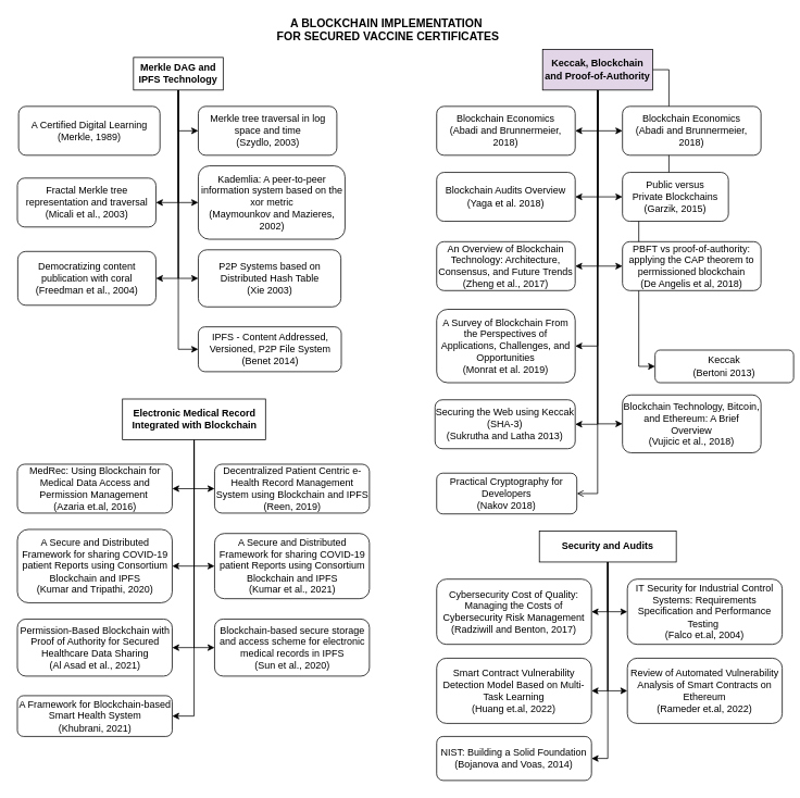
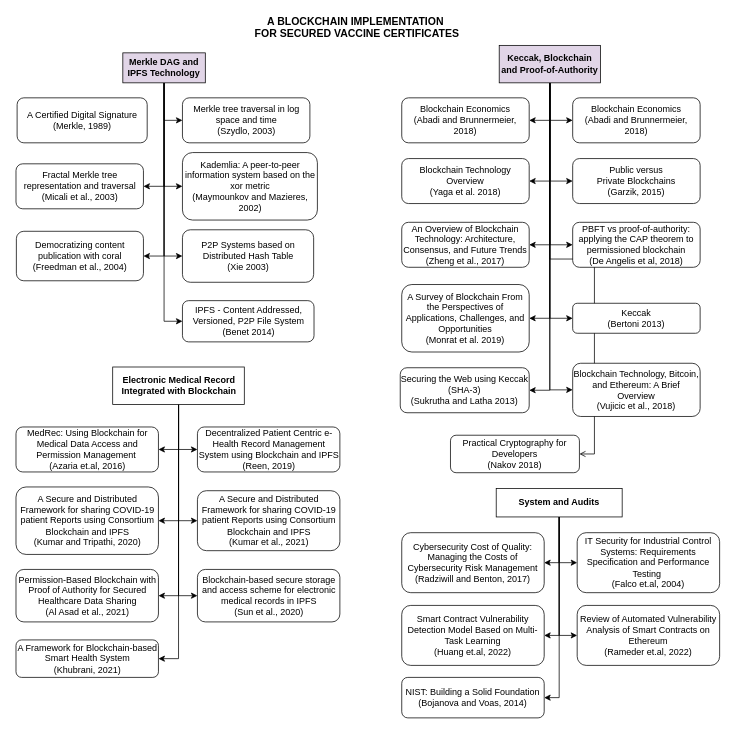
  <mxCell id="0" />
  <mxCell id="1" parent="0" />
- <mxCell id="2" value="A Certified Digital Learning&lt;br&gt;(Merkle, 1989)" style="rounded=1;whiteSpace=wrap;html=1;" parent="1" vertex="1"><mxGeometry x="22" y="130" width="173.5" height="60" as="geometry" /></mxCell>
+ <mxCell id="2" value="A Certified Digital Signature&lt;br&gt;(Merkle, 1989)" style="rounded=1;whiteSpace=wrap;html=1;" parent="1" vertex="1"><mxGeometry x="22" y="130" width="173.5" height="60" as="geometry" /></mxCell>
  <mxCell id="3" value="Merkle tree traversal in log space and time&lt;br&gt;(Szydlo, 2003)" style="rounded=1;whiteSpace=wrap;html=1;" parent="1" vertex="1"><mxGeometry x="242.5" y="130" width="170" height="60" as="geometry" /></mxCell>
  <mxCell id="4" value="Fractal Merkle tree representation and traversal&lt;br&gt;(Micali et al., 2003)" style="rounded=1;whiteSpace=wrap;html=1;" parent="1" vertex="1"><mxGeometry x="20.5" y="218" width="170" height="60" as="geometry" /></mxCell>
  <mxCell id="5" value="Kademlia: A peer-to-peer information system based on the xor metric&lt;br&gt;(Maymounkov and Mazieres, 2002)" style="rounded=1;whiteSpace=wrap;html=1;" parent="1" vertex="1"><mxGeometry x="242.5" y="203" width="180" height="90" as="geometry" /></mxCell>
  <mxCell id="6" value="Democratizing content publication with coral&lt;br&gt;(Freedman et al., 2004)" style="rounded=1;whiteSpace=wrap;html=1;" parent="1" vertex="1"><mxGeometry x="21" y="308" width="169.5" height="66" as="geometry" /></mxCell>
  <mxCell id="7" value="P2P Systems based on Distributed Hash Table&lt;br&gt;(Xie 2003)" style="rounded=1;whiteSpace=wrap;html=1;" parent="1" vertex="1"><mxGeometry x="242.5" y="306" width="175" height="70" as="geometry" /></mxCell>
  <mxCell id="8" style="edgeStyle=orthogonalEdgeStyle;rounded=0;orthogonalLoop=1;jettySize=auto;html=1;entryX=1;entryY=0.5;entryDx=0;entryDy=0;" parent="1" source="14" target="4" edge="1"><mxGeometry relative="1" as="geometry" /></mxCell>
  <mxCell id="9" style="edgeStyle=orthogonalEdgeStyle;rounded=0;orthogonalLoop=1;jettySize=auto;html=1;entryX=0;entryY=0.5;entryDx=0;entryDy=0;" parent="1" source="14" target="5" edge="1"><mxGeometry relative="1" as="geometry" /></mxCell>
  <mxCell id="10" style="edgeStyle=orthogonalEdgeStyle;rounded=0;orthogonalLoop=1;jettySize=auto;html=1;entryX=0;entryY=0.5;entryDx=0;entryDy=0;" parent="1" source="14" target="7" edge="1"><mxGeometry relative="1" as="geometry" /></mxCell>
  <mxCell id="11" style="edgeStyle=orthogonalEdgeStyle;rounded=0;orthogonalLoop=1;jettySize=auto;html=1;entryX=1;entryY=0.5;entryDx=0;entryDy=0;" parent="1" source="14" target="6" edge="1"><mxGeometry relative="1" as="geometry" /></mxCell>
  <mxCell id="12" style="edgeStyle=orthogonalEdgeStyle;rounded=0;orthogonalLoop=1;jettySize=auto;html=1;entryX=0;entryY=0.5;entryDx=0;entryDy=0;" parent="1" source="14" target="3" edge="1"><mxGeometry relative="1" as="geometry" /></mxCell>
  <mxCell id="13" style="edgeStyle=orthogonalEdgeStyle;rounded=0;orthogonalLoop=1;jettySize=auto;html=1;entryX=0;entryY=0.5;entryDx=0;entryDy=0;" edge="1" parent="1" source="14" target="54"><mxGeometry relative="1" as="geometry" /></mxCell>
- <mxCell id="14" value="&lt;b&gt;Merkle DAG and IPFS Technology&lt;/b&gt;" style="rounded=0;whiteSpace=wrap;html=1;" parent="1" vertex="1"><mxGeometry x="163" y="70" width="110" height="40" as="geometry" /></mxCell>
+ <mxCell id="14" value="&lt;b&gt;Merkle DAG and IPFS Technology&lt;/b&gt;" style="rounded=0;whiteSpace=wrap;html=1;fillColor=#e1d5e7;" parent="1" vertex="1"><mxGeometry x="163" y="70" width="110" height="40" as="geometry" /></mxCell>
  <mxCell id="15" style="edgeStyle=orthogonalEdgeStyle;rounded=0;orthogonalLoop=1;jettySize=auto;html=1;entryX=1;entryY=0.5;entryDx=0;entryDy=0;" parent="1" source="26" target="27" edge="1"><mxGeometry relative="1" as="geometry" /></mxCell>
  <mxCell id="16" style="edgeStyle=orthogonalEdgeStyle;rounded=0;orthogonalLoop=1;jettySize=auto;html=1;entryX=0;entryY=0.5;entryDx=0;entryDy=0;" parent="1" source="26" target="31" edge="1"><mxGeometry relative="1" as="geometry" /></mxCell>
  <mxCell id="17" style="edgeStyle=orthogonalEdgeStyle;rounded=0;orthogonalLoop=1;jettySize=auto;html=1;entryX=1;entryY=0.5;entryDx=0;entryDy=0;" parent="1" source="26" target="28" edge="1"><mxGeometry relative="1" as="geometry" /></mxCell>
  <mxCell id="18" style="edgeStyle=orthogonalEdgeStyle;rounded=0;orthogonalLoop=1;jettySize=auto;html=1;entryX=0;entryY=0.5;entryDx=0;entryDy=0;" parent="1" source="26" target="32" edge="1"><mxGeometry relative="1" as="geometry" /></mxCell>
  <mxCell id="19" style="edgeStyle=orthogonalEdgeStyle;rounded=0;orthogonalLoop=1;jettySize=auto;html=1;entryX=1;entryY=0.5;entryDx=0;entryDy=0;" parent="1" source="26" target="29" edge="1"><mxGeometry relative="1" as="geometry" /></mxCell>
  <mxCell id="20" style="edgeStyle=orthogonalEdgeStyle;rounded=0;orthogonalLoop=1;jettySize=auto;html=1;entryX=0;entryY=0.5;entryDx=0;entryDy=0;" parent="1" source="26" target="33" edge="1"><mxGeometry relative="1" as="geometry" /></mxCell>
  <mxCell id="21" style="edgeStyle=orthogonalEdgeStyle;rounded=0;orthogonalLoop=1;jettySize=auto;html=1;entryX=1;entryY=0.5;entryDx=0;entryDy=0;" parent="1" source="26" target="30" edge="1"><mxGeometry relative="1" as="geometry" /></mxCell>
  <mxCell id="22" style="edgeStyle=orthogonalEdgeStyle;rounded=0;orthogonalLoop=1;jettySize=auto;html=1;entryX=0;entryY=0.5;entryDx=0;entryDy=0;" parent="1" source="26" target="52" edge="1"><mxGeometry relative="1" as="geometry" /></mxCell>
  <mxCell id="23" style="edgeStyle=orthogonalEdgeStyle;rounded=0;orthogonalLoop=1;jettySize=auto;html=1;entryX=1;entryY=0.5;entryDx=0;entryDy=0;" parent="1" source="26" target="49" edge="1"><mxGeometry relative="1" as="geometry" /></mxCell>
  <mxCell id="24" style="edgeStyle=orthogonalEdgeStyle;rounded=0;orthogonalLoop=1;jettySize=auto;html=1;entryX=0;entryY=0.5;entryDx=0;entryDy=0;" parent="1" source="26" target="50" edge="1"><mxGeometry relative="1" as="geometry" /></mxCell>
  <mxCell id="25" style="edgeStyle=orthogonalEdgeStyle;rounded=0;orthogonalLoop=1;jettySize=auto;html=1;entryX=1;entryY=0.5;entryDx=0;entryDy=0;endArrow=open;" parent="1" source="26" target="51" edge="1"><mxGeometry relative="1" as="geometry" /></mxCell>
  <mxCell id="26" value="&lt;b&gt;Keccak, Blockchain and Proof-of-Authority&lt;/b&gt;" style="rounded=0;whiteSpace=wrap;html=1;fillColor=#e1d5e7;" parent="1" vertex="1"><mxGeometry x="665" y="60" width="135" height="50" as="geometry" /></mxCell>
  <mxCell id="27" value="Blockchain Economics&lt;br&gt;(Abadi and Brunnermeier, 2018)" style="rounded=1;whiteSpace=wrap;html=1;" parent="1" vertex="1"><mxGeometry x="535" y="130" width="170" height="60" as="geometry" /></mxCell>
- <mxCell id="28" value="Blockchain Audits Overview&lt;br&gt;(Yaga et al. 2018)" style="rounded=1;whiteSpace=wrap;html=1;" parent="1" vertex="1"><mxGeometry x="535" y="211" width="170" height="60" as="geometry" /></mxCell>
+ <mxCell id="28" value="Blockchain Technology Overview&lt;br&gt;(Yaga et al. 2018)" style="rounded=1;whiteSpace=wrap;html=1;" parent="1" vertex="1"><mxGeometry x="535" y="211" width="170" height="60" as="geometry" /></mxCell>
  <mxCell id="29" value="An Overview of Blockchain Technology: Architecture, Consensus, and Future Trends&lt;br&gt;(Zheng et al., 2017)" style="rounded=1;whiteSpace=wrap;html=1;" parent="1" vertex="1"><mxGeometry x="535" y="296" width="170" height="60" as="geometry" /></mxCell>
  <mxCell id="30" value="A Survey of Blockchain From the Perspectives of Applications, Challenges, and Opportunities&lt;br&gt;(Monrat et al. 2019)" style="rounded=1;whiteSpace=wrap;html=1;" parent="1" vertex="1"><mxGeometry x="535" y="379" width="170" height="90" as="geometry" /></mxCell>
  <mxCell id="31" value="Blockchain Economics&lt;br&gt;(Abadi and Brunnermeier, 2018)" style="rounded=1;whiteSpace=wrap;html=1;" parent="1" vertex="1"><mxGeometry x="763" y="130" width="170" height="60" as="geometry" /></mxCell>
- <mxCell id="32" value="Public versus &lt;br&gt;Private Blockchains&lt;br&gt;(Garzik, 2015)" style="rounded=1;whiteSpace=wrap;html=1;" parent="1" vertex="1"><mxGeometry x="763" y="211" width="130" height="60" as="geometry" /></mxCell>
+ <mxCell id="32" value="Public versus &lt;br&gt;Private Blockchains&lt;br&gt;(Garzik, 2015)" style="rounded=1;whiteSpace=wrap;html=1;" parent="1" vertex="1"><mxGeometry x="763" y="211" width="170" height="60" as="geometry" /></mxCell>
  <mxCell id="33" value="PBFT vs proof-of-authority: applying the CAP theorem to permissioned blockchain&lt;br&gt;(De Angelis et al, 2018)" style="rounded=1;whiteSpace=wrap;html=1;" parent="1" vertex="1"><mxGeometry x="763" y="296" width="170" height="60" as="geometry" /></mxCell>
  <mxCell id="34" style="edgeStyle=orthogonalEdgeStyle;rounded=0;orthogonalLoop=1;jettySize=auto;html=1;entryX=0;entryY=0.5;entryDx=0;entryDy=0;" parent="1" source="41" target="48" edge="1"><mxGeometry relative="1" as="geometry" /></mxCell>
  <mxCell id="35" style="edgeStyle=orthogonalEdgeStyle;rounded=0;orthogonalLoop=1;jettySize=auto;html=1;entryX=1;entryY=0.5;entryDx=0;entryDy=0;" parent="1" source="41" target="42" edge="1"><mxGeometry relative="1" as="geometry" /></mxCell>
  <mxCell id="36" style="edgeStyle=orthogonalEdgeStyle;rounded=0;orthogonalLoop=1;jettySize=auto;html=1;entryX=0;entryY=0.5;entryDx=0;entryDy=0;" parent="1" source="41" target="46" edge="1"><mxGeometry relative="1" as="geometry" /></mxCell>
  <mxCell id="37" style="edgeStyle=orthogonalEdgeStyle;rounded=0;orthogonalLoop=1;jettySize=auto;html=1;entryX=1;entryY=0.5;entryDx=0;entryDy=0;" parent="1" source="41" target="43" edge="1"><mxGeometry relative="1" as="geometry" /></mxCell>
  <mxCell id="38" style="edgeStyle=orthogonalEdgeStyle;rounded=0;orthogonalLoop=1;jettySize=auto;html=1;entryX=0;entryY=0.5;entryDx=0;entryDy=0;" parent="1" source="41" target="44" edge="1"><mxGeometry relative="1" as="geometry" /></mxCell>
  <mxCell id="39" style="edgeStyle=orthogonalEdgeStyle;rounded=0;orthogonalLoop=1;jettySize=auto;html=1;entryX=1;entryY=0.5;entryDx=0;entryDy=0;" parent="1" source="41" target="47" edge="1"><mxGeometry relative="1" as="geometry" /></mxCell>
  <mxCell id="40" style="edgeStyle=orthogonalEdgeStyle;rounded=0;orthogonalLoop=1;jettySize=auto;html=1;entryX=1;entryY=0.5;entryDx=0;entryDy=0;" parent="1" source="41" target="45" edge="1"><mxGeometry relative="1" as="geometry" /></mxCell>
  <mxCell id="41" value="&lt;b&gt;Electronic Medical Record Integrated with Blockchain&lt;/b&gt;" style="rounded=0;whiteSpace=wrap;html=1;" parent="1" vertex="1"><mxGeometry x="149.5" y="489" width="175.5" height="50" as="geometry" /></mxCell>
  <mxCell id="42" value="MedRec: Using Blockchain for Medical Data Access and Permission Management&amp;nbsp;&lt;br&gt;(Azaria et.al, 2016)" style="rounded=1;whiteSpace=wrap;html=1;" parent="1" vertex="1"><mxGeometry x="20.5" y="569" width="190" height="60" as="geometry" /></mxCell>
  <mxCell id="43" value="A Secure and Distributed Framework for sharing COVID-19 patient Reports using Consortium Blockchain and IPFS&lt;br&gt;(Kumar and Tripathi, 2020)" style="rounded=1;whiteSpace=wrap;html=1;" parent="1" vertex="1"><mxGeometry x="20.5" y="649" width="190" height="90" as="geometry" /></mxCell>
  <mxCell id="44" value="Blockchain-based secure storage and access scheme for electronic medical records in IPFS&lt;br&gt;(Sun et al., 2020)" style="rounded=1;whiteSpace=wrap;html=1;" parent="1" vertex="1"><mxGeometry x="262.5" y="759" width="190" height="70" as="geometry" /></mxCell>
  <mxCell id="45" value="A Framework for Blockchain-based Smart Health System&lt;br&gt;(Khubrani, 2021)" style="rounded=1;whiteSpace=wrap;html=1;" parent="1" vertex="1"><mxGeometry x="20.5" y="853" width="190" height="50" as="geometry" /></mxCell>
  <mxCell id="46" value="A Secure and Distributed Framework for sharing COVID-19 patient Reports using Consortium Blockchain and IPFS&lt;br&gt;(Kumar et al., 2021)" style="rounded=1;whiteSpace=wrap;html=1;" parent="1" vertex="1"><mxGeometry x="262.5" y="654" width="190" height="80" as="geometry" /></mxCell>
  <mxCell id="47" value="Permission-Based Blockchain with Proof of Authority for Secured Healthcare Data Sharing&lt;br&gt;(Al Asad et al., 2021)" style="rounded=1;whiteSpace=wrap;html=1;" parent="1" vertex="1"><mxGeometry x="20.5" y="759" width="190" height="70" as="geometry" /></mxCell>
  <mxCell id="48" value="Decentralized Patient Centric e-Health Record Management System using Blockchain and IPFS&lt;br&gt;(Reen, 2019)" style="rounded=1;whiteSpace=wrap;html=1;" parent="1" vertex="1"><mxGeometry x="262.5" y="569" width="190" height="60" as="geometry" /></mxCell>
  <mxCell id="49" value="Securing the Web using Keccak (SHA-3)&lt;br&gt;(Sukrutha and Latha 2013)" style="rounded=1;whiteSpace=wrap;html=1;" parent="1" vertex="1"><mxGeometry x="533" y="490" width="172" height="60" as="geometry" /></mxCell>
- <mxCell id="50" value="Keccak&lt;br&gt;(Bertoni 2013)" style="rounded=1;whiteSpace=wrap;html=1;" parent="1" vertex="1"><mxGeometry x="803" y="429" width="170" height="40" as="geometry" /></mxCell>
- <mxCell id="51" value="Practical Cryptography for Developers&lt;br&gt;(Nakov 2018)" style="rounded=1;whiteSpace=wrap;html=1;" parent="1" vertex="1"><mxGeometry x="535" y="580" width="172" height="50" as="geometry" /></mxCell>
+ <mxCell id="50" value="Keccak&lt;br&gt;(Bertoni 2013)" style="rounded=1;whiteSpace=wrap;html=1;" parent="1" vertex="1"><mxGeometry x="763" y="404" width="170" height="40" as="geometry" /></mxCell>
+ <mxCell id="51" value="Practical Cryptography for Developers&lt;br&gt;(Nakov 2018)" style="rounded=1;whiteSpace=wrap;html=1;" parent="1" vertex="1"><mxGeometry x="600" y="580" width="172" height="50" as="geometry" /></mxCell>
  <mxCell id="52" value="Blockchain Technology, Bitcoin, and Ethereum: A Brief Overview&lt;br&gt;(Vujicic et al., 2018)" style="rounded=1;whiteSpace=wrap;html=1;" parent="1" vertex="1"><mxGeometry x="763" y="484" width="170" height="71" as="geometry" /></mxCell>
  <mxCell id="53" value="&lt;div style=&quot;font-size: 14px&quot;&gt;&lt;font style=&quot;font-size: 14px&quot;&gt;&lt;b&gt;A BLOCKCHAIN IMPLEMENTATION&amp;nbsp;&lt;/b&gt;&lt;/font&gt;&lt;/div&gt;&lt;div style=&quot;font-size: 14px&quot;&gt;&lt;font style=&quot;font-size: 14px&quot;&gt;&lt;b&gt;FOR SECURED VACCINE CERTIFICATES&lt;/b&gt;&lt;/font&gt;&lt;/div&gt;&lt;div style=&quot;font-size: 14px&quot;&gt;&lt;br&gt;&lt;/div&gt;" style="text;html=1;align=center;verticalAlign=middle;resizable=0;points=[];autosize=1;strokeColor=none;fillColor=none;" parent="1" vertex="1"><mxGeometry x="330" y="20" width="290" height="50" as="geometry" /></mxCell>
  <mxCell id="54" value="IPFS - Content Addressed, Versioned, P2P File System&lt;br&gt;(Benet 2014)" style="rounded=1;whiteSpace=wrap;html=1;" vertex="1" parent="1"><mxGeometry x="242.5" y="400.5" width="175.5" height="55" as="geometry" /></mxCell>
  <mxCell id="55" style="edgeStyle=orthogonalEdgeStyle;rounded=0;orthogonalLoop=1;jettySize=auto;html=1;entryX=1;entryY=0.5;entryDx=0;entryDy=0;" edge="1" parent="1" source="60" target="61"><mxGeometry relative="1" as="geometry" /></mxCell>
  <mxCell id="56" style="edgeStyle=orthogonalEdgeStyle;rounded=0;orthogonalLoop=1;jettySize=auto;html=1;entryX=0;entryY=0.5;entryDx=0;entryDy=0;" edge="1" parent="1" source="60" target="62"><mxGeometry relative="1" as="geometry" /></mxCell>
  <mxCell id="57" style="edgeStyle=orthogonalEdgeStyle;rounded=0;orthogonalLoop=1;jettySize=auto;html=1;entryX=1;entryY=0.5;entryDx=0;entryDy=0;" edge="1" parent="1" source="60" target="65"><mxGeometry relative="1" as="geometry" /></mxCell>
  <mxCell id="58" style="edgeStyle=orthogonalEdgeStyle;rounded=0;orthogonalLoop=1;jettySize=auto;html=1;entryX=0;entryY=0.5;entryDx=0;entryDy=0;" edge="1" parent="1" source="60" target="64"><mxGeometry relative="1" as="geometry" /></mxCell>
  <mxCell id="59" style="edgeStyle=orthogonalEdgeStyle;rounded=0;orthogonalLoop=1;jettySize=auto;html=1;entryX=1;entryY=0.5;entryDx=0;entryDy=0;" edge="1" parent="1" source="60" target="63"><mxGeometry relative="1" as="geometry" /></mxCell>
- <mxCell id="60" value="&lt;b&gt;Security and Audits&lt;/b&gt;" style="rounded=0;whiteSpace=wrap;html=1;" vertex="1" parent="1"><mxGeometry x="661" y="651" width="168" height="38" as="geometry" /></mxCell>
+ <mxCell id="60" value="&lt;b&gt;System and Audits&lt;/b&gt;" style="rounded=0;whiteSpace=wrap;html=1;" vertex="1" parent="1"><mxGeometry x="661" y="651" width="168" height="38" as="geometry" /></mxCell>
  <mxCell id="61" value="Cybersecurity Cost of Quality: Managing the Costs of Cybersecurity Risk Management&lt;br&gt;(Radziwill and&amp;nbsp;Benton, 2017)" style="rounded=1;whiteSpace=wrap;html=1;" vertex="1" parent="1"><mxGeometry x="535" y="710" width="190" height="80" as="geometry" /></mxCell>
  <mxCell id="62" value="IT Security for Industrial Control Systems: Requirements Specification and Performance Testing&amp;nbsp;&lt;br&gt;(Falco et.al, 2004)" style="rounded=1;whiteSpace=wrap;html=1;" vertex="1" parent="1"><mxGeometry x="769" y="710" width="190" height="80" as="geometry" /></mxCell>
  <mxCell id="63" value="NIST: Building a Solid Foundation&lt;br&gt;(Bojanova and&amp;nbsp;Voas, 2014)" style="rounded=1;whiteSpace=wrap;html=1;" vertex="1" parent="1"><mxGeometry x="535" y="903" width="190" height="54" as="geometry" /></mxCell>
  <mxCell id="64" value="Review of Automated Vulnerability Analysis of Smart Contracts on Ethereum&lt;br&gt;(Rameder et.al, 2022)" style="rounded=1;whiteSpace=wrap;html=1;" vertex="1" parent="1"><mxGeometry x="769" y="807" width="190" height="80" as="geometry" /></mxCell>
  <mxCell id="65" value="Smart Contract Vulnerability Detection Model Based on Multi-Task Learning&lt;br&gt;(Huang et.al, 2022)" style="rounded=1;whiteSpace=wrap;html=1;" vertex="1" parent="1"><mxGeometry x="535" y="807" width="190" height="80" as="geometry" /></mxCell>
